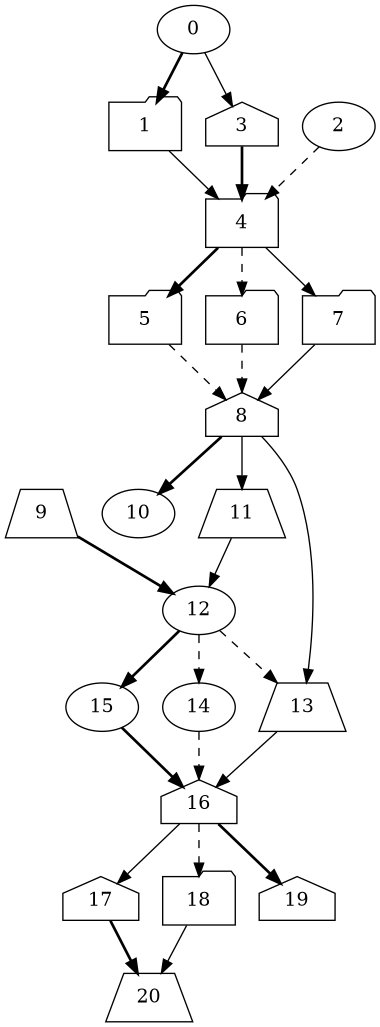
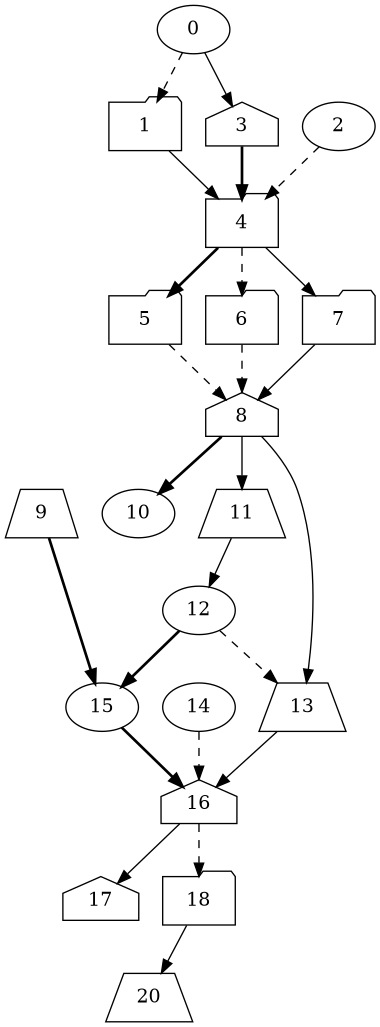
  digraph {
    node [shape=folder]
    edge [style=solid]
    1
    0 [shape=ellipse]
    3 [shape=house]
    4
    2 [shape=ellipse]
    5
    6
    7
    8 [shape=house]
    10 [shape=ellipse]
    11 [shape=trapezium]
    13 [shape=trapezium]
    9 [shape=trapezium]
    12 [shape=ellipse]
    14 [shape=ellipse]
    15 [shape=ellipse]
    16 [shape=house]
    17 [shape=house]
    18
-   19 [shape=house]
    20 [shape=trapezium]
    1 -> 4
-   0 -> 1 [style=bold]
+   0 -> 1 [style=dashed]
    0 -> 3
    3 -> 4 [style=bold]
    4 -> 5 [style=bold]
    4 -> 6 [style=dashed]
    4 -> 7
    2 -> 4 [style=dashed]
    5 -> 8 [style=dashed]
    6 -> 8 [style=dashed]
    7 -> 8
    8 -> 10 [style=bold]
    8 -> 11
    8 -> 13
    11 -> 12
    13 -> 16
-   9 -> 12 [style=bold]
+   9 -> 15 [style=bold]
    12 -> 13 [style=dashed]
-   12 -> 14 [style=dashed]
    12 -> 15 [style=bold]
    14 -> 16 [style=dashed]
    15 -> 16 [style=bold]
    16 -> 17
    16 -> 18 [style=dashed]
-   16 -> 19 [style=bold]
-   17 -> 20 [style=bold]
    18 -> 20
  }
